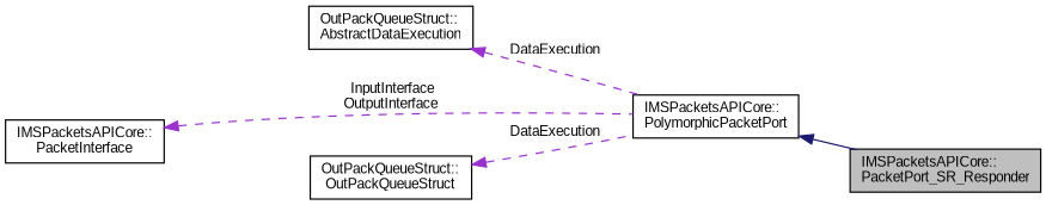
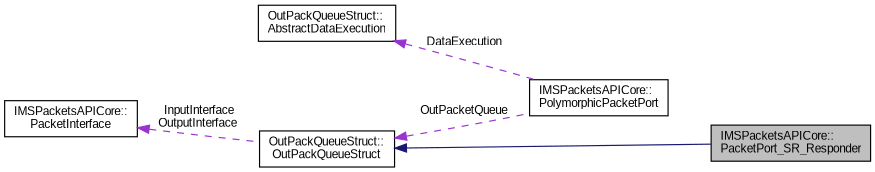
  digraph {
    fontname="Liberation Sans"
    rankdir=LR
    node [color=black fillcolor=white fontname="Liberation Sans" fontsize=10 shape=record style=filled]
    edge [color=darkorchid3 dir=back fontname="Liberation Sans" fontsize=10 labelfontname=Helvetica labelfontsize=10 style=dashed]
    n1 [fillcolor=grey75 fontcolor=black height=0.2 label="IMSPacketsAPICore::\lPacketPort_SR_Responder" width=0.4]
    n2 [height=0.2 label="IMSPacketsAPICore::\lPolymorphicPacketPort" width=0.4]
    n3 [height=0.2 label="OutPackQueueStruct::\lOutPackQueueStruct" width=0.4]
    n4 [height=0.2 label="OutPackQueueStruct::\lAbstractDataExecution" width=0.4]
    n5 [height=0.2 label="IMSPacketsAPICore::\lPacketInterface" width=0.4]
-   n2 -> n1 [color=midnightblue style=solid]
-   n3 -> n2 [label=" DataExecution"]
+   n3 -> n1 [color=midnightblue style=solid]
+   n3 -> n2 [label=" OutPacketQueue"]
    n4 -> n2 [label=" DataExecution"]
-   n5 -> n2 [label=" InputInterface\nOutputInterface"]
+   n5 -> n3 [label=" InputInterface\nOutputInterface"]
  }
